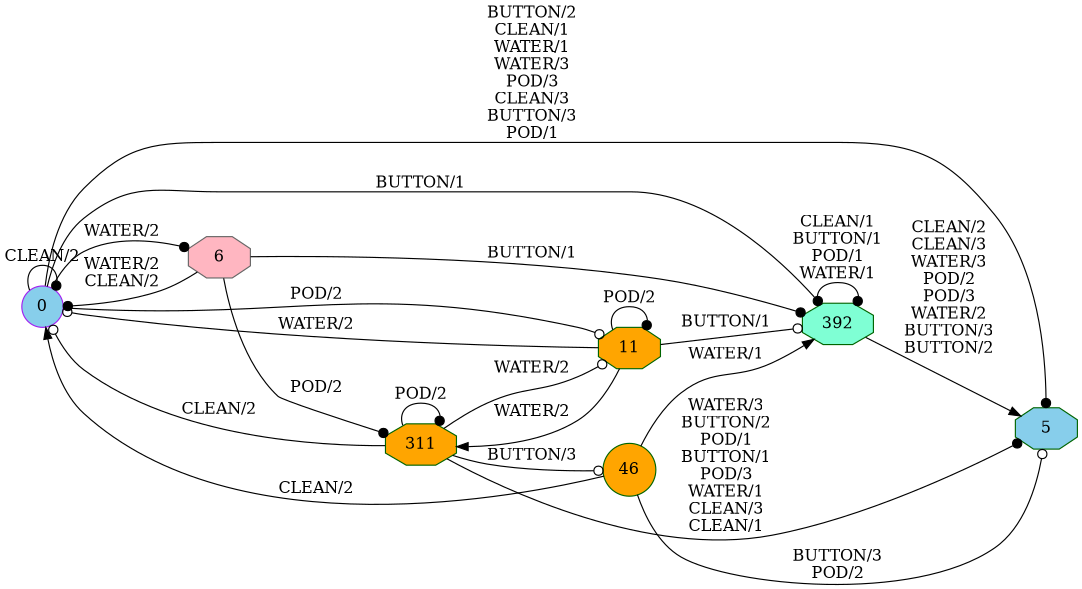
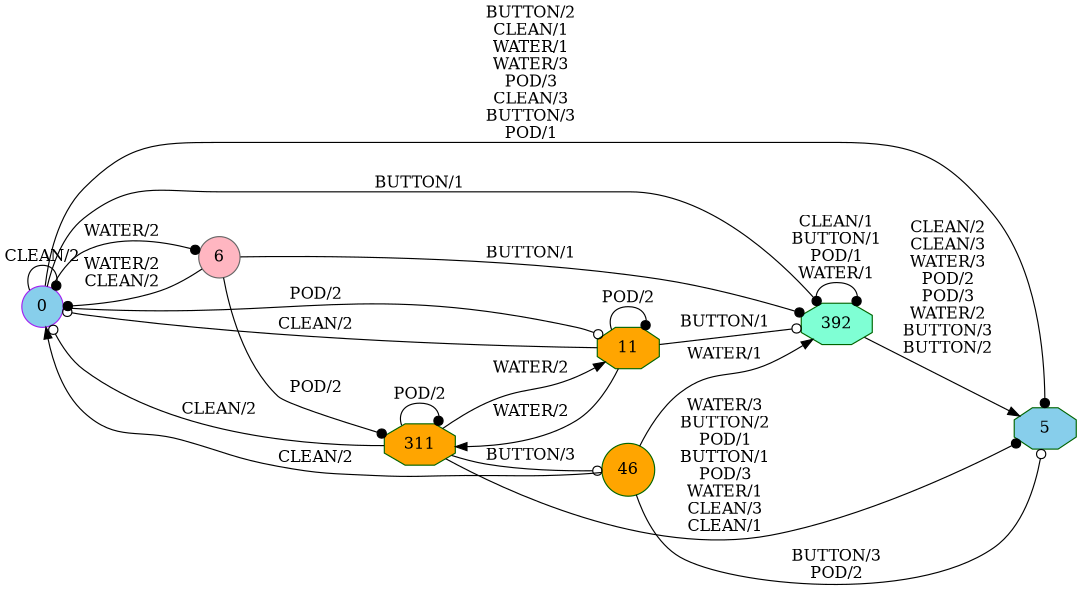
  digraph {
    rankdir=LR
    node [color=darkgreen fillcolor=orange shape=octagon style=filled]
    edge [arrowhead=dot]
    0 [color=purple fillcolor=skyblue isInitial=True shape=circle]
    5 [fillcolor=skyblue]
-   6 [color=gray40 fillcolor=lightpink]
+   6 [color=gray40 fillcolor=lightpink shape=circle]
    11
    392 [fillcolor=aquamarine]
    311
    46 [shape=circle]
    0 -> 0 [label="CLEAN/2"]
    0 -> 5 [label="BUTTON/2\nCLEAN/1\nWATER/1\nWATER/3\nPOD/3\nCLEAN/3\nBUTTON/3\nPOD/1"]
    0 -> 6 [label="WATER/2"]
    0 -> 11 [arrowhead=odot label="POD/2"]
    0 -> 392 [label="BUTTON/1"]
    6 -> 0 [label="WATER/2\nCLEAN/2"]
    6 -> 392 [label="BUTTON/1"]
    6 -> 311 [label="POD/2"]
-   11 -> 0 [arrowhead=odot label="WATER/2"]
+   11 -> 0 [arrowhead=odot label="CLEAN/2"]
    11 -> 11 [label="POD/2"]
    11 -> 392 [arrowhead=odot label="BUTTON/1"]
    11 -> 311 [arrowhead=normal label="WATER/2"]
    392 -> 5 [arrowhead=normal label="CLEAN/2\nCLEAN/3\nWATER/3\nPOD/2\nPOD/3\nWATER/2\nBUTTON/3\nBUTTON/2"]
    392 -> 392 [label="CLEAN/1\nBUTTON/1\nPOD/1\nWATER/1"]
    311 -> 0 [arrowhead=odot label="CLEAN/2"]
    311 -> 5 [label="WATER/3\nBUTTON/2\nPOD/1\nBUTTON/1\nPOD/3\nWATER/1\nCLEAN/3\nCLEAN/1"]
-   311 -> 11 [arrowhead=odot label="WATER/2"]
+   311 -> 11 [arrowhead=normal label="WATER/2"]
    311 -> 311 [label="POD/2"]
    311 -> 46 [arrowhead=odot label="BUTTON/3"]
    46 -> 0 [arrowhead=normal label="CLEAN/2"]
    46 -> 5 [arrowhead=odot label="BUTTON/3\nPOD/2"]
    46 -> 392 [arrowhead=normal label="WATER/1"]
  }
